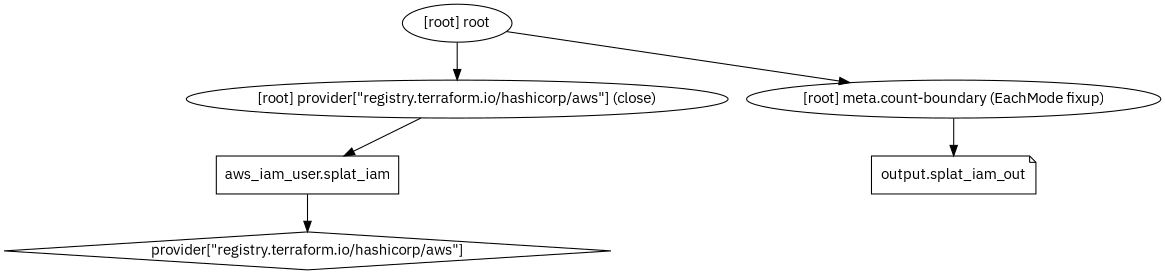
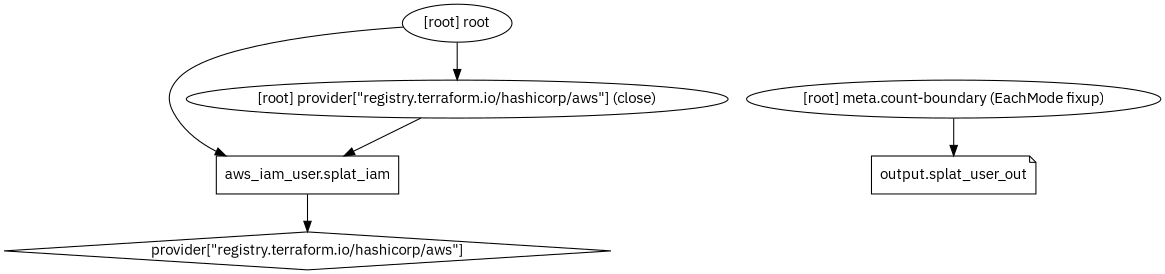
  digraph {
    compound=true
    fontname="IBM Plex Sans"
    newrank=true
    node [fontname="IBM Plex Sans"]
    edge [fontname="IBM Plex Sans"]
    n1 [label="aws_iam_user.splat_iam" shape=box]
    n2 [label="provider[\"registry.terraform.io/hashicorp/aws\"]" shape=diamond]
-   n3 [label="output.splat_iam_out" shape=note]
+   n3 [label="output.splat_user_out" shape=note]
    "[root] meta.count-boundary (EachMode fixup)"
    "[root] provider[\"registry.terraform.io/hashicorp/aws\"] (close)"
    "[root] root"
    subgraph sub_1 {
      n1
      n2
      n3
      "[root] meta.count-boundary (EachMode fixup)"
      "[root] provider[\"registry.terraform.io/hashicorp/aws\"] (close)"
      "[root] root"
    }
    n1 -> n2
    "[root] meta.count-boundary (EachMode fixup)" -> n3
    "[root] provider[\"registry.terraform.io/hashicorp/aws\"] (close)" -> n1
-   "[root] root" -> "[root] meta.count-boundary (EachMode fixup)"
+   "[root] root" -> n1
    "[root] root" -> "[root] provider[\"registry.terraform.io/hashicorp/aws\"] (close)"
  }
